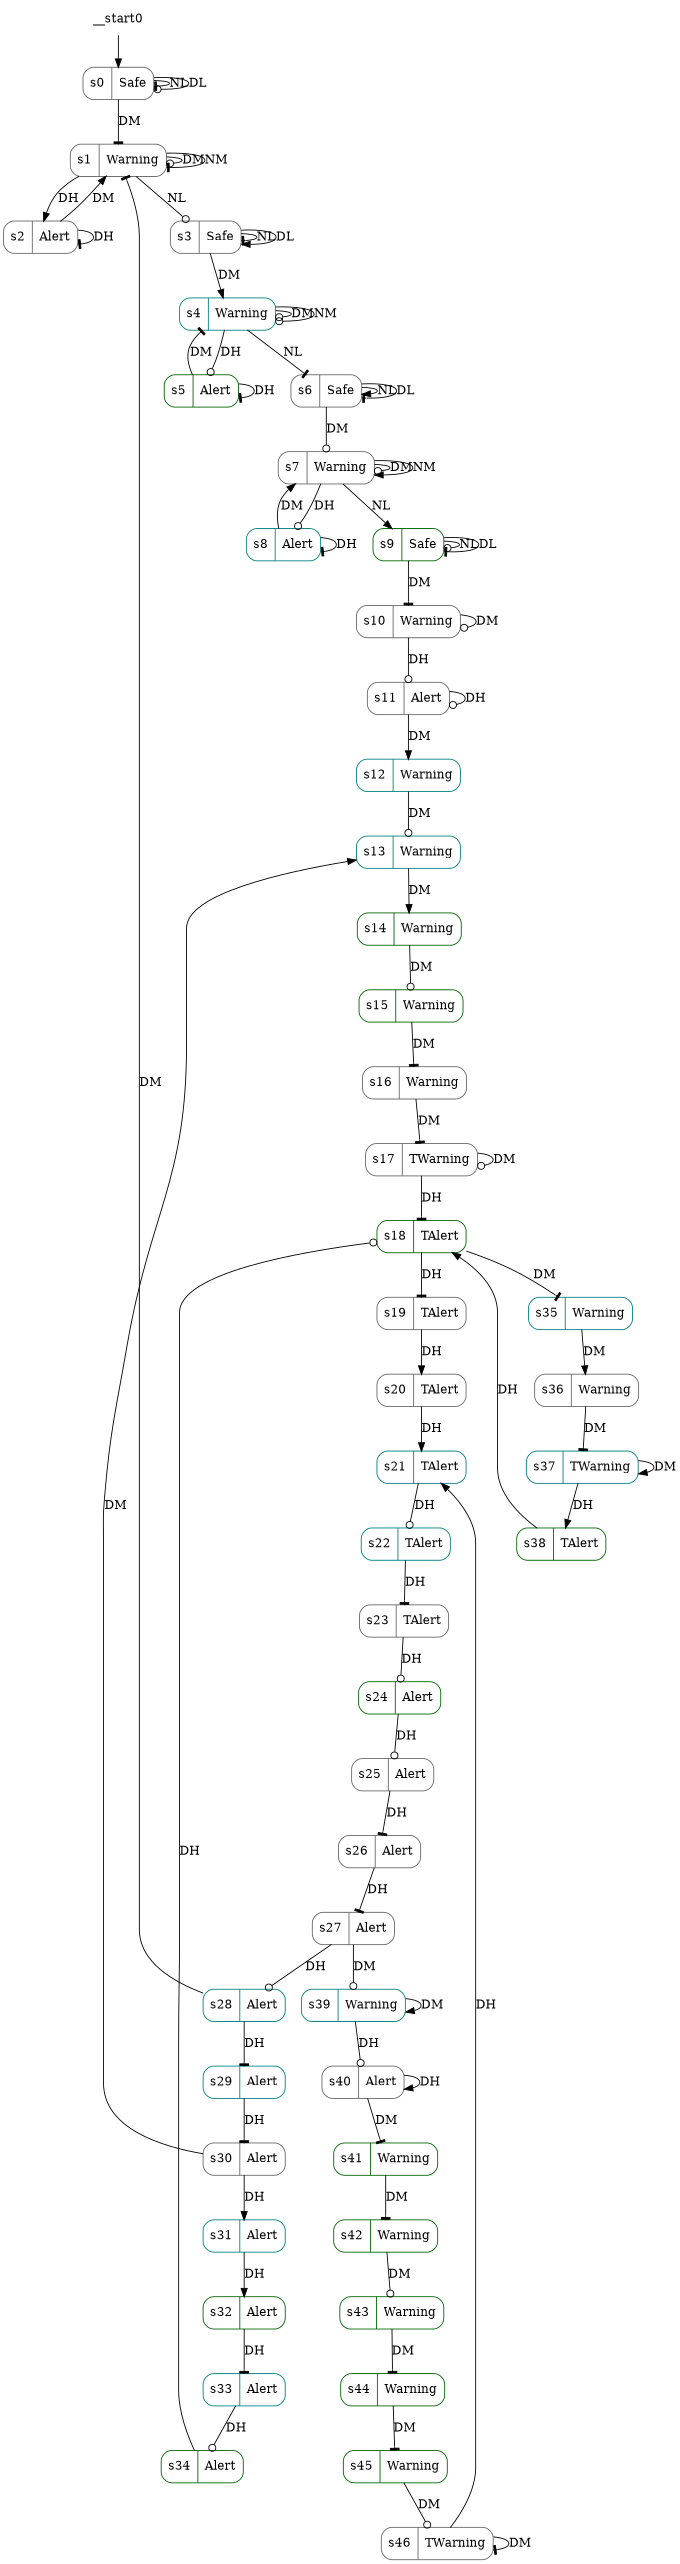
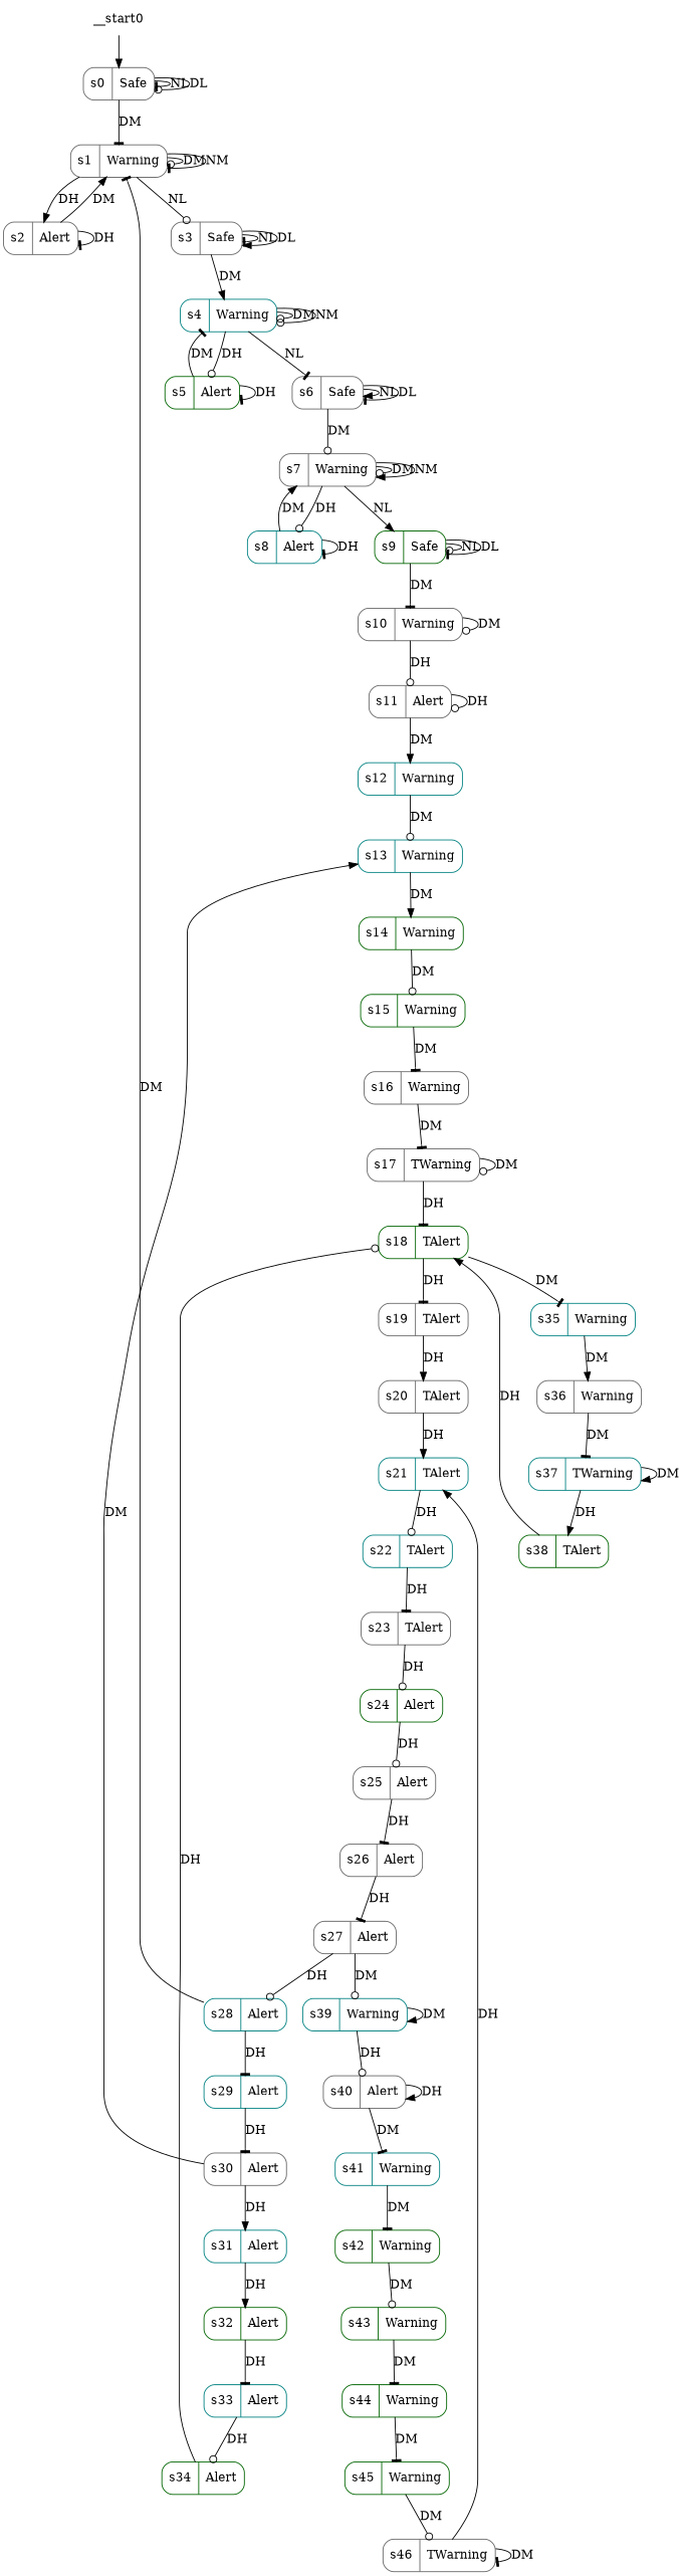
  digraph {
    node [color=gray40 shape=record style=rounded]
    edge [arrowhead=tee]
    n1 [label="s0|Safe"]
    n2 [label="s1|Warning"]
    n3 [label="s2|Alert"]
    n4 [label="s3|Safe"]
    n5 [color=teal label="s4|Warning"]
    n6 [color=darkgreen label="s5|Alert"]
    n7 [label="s6|Safe"]
    n8 [label="s7|Warning"]
    n9 [color=teal label="s8|Alert"]
    n10 [color=darkgreen label="s9|Safe"]
    n11 [label="s10|Warning"]
    n12 [label="s11|Alert"]
    n13 [color=teal label="s12|Warning"]
    n14 [color=teal label="s13|Warning"]
    n15 [color=darkgreen label="s14|Warning"]
    n16 [color=darkgreen label="s15|Warning"]
    n17 [label="s16|Warning"]
    n18 [label="s17|TWarning"]
    n19 [color=darkgreen label="s18|TAlert"]
    n20 [label="s19|TAlert"]
    n21 [color=teal label="s35|Warning"]
    n22 [label="s20|TAlert"]
    n23 [label="s36|Warning"]
    n24 [color=teal label="s21|TAlert"]
    n25 [color=teal label="s22|TAlert"]
    n26 [label="s23|TAlert"]
    n27 [color=darkgreen label="s24|Alert"]
    n28 [label="s25|Alert"]
    n29 [label="s26|Alert"]
    n30 [label="s27|Alert"]
    n31 [color=teal label="s28|Alert"]
    n32 [color=teal label="s39|Warning"]
    n33 [color=teal label="s29|Alert"]
    n34 [label="s40|Alert"]
    n35 [label="s30|Alert"]
    n36 [color=teal label="s31|Alert"]
    n37 [color=darkgreen label="s32|Alert"]
    n38 [color=teal label="s33|Alert"]
    n39 [color=darkgreen label="s34|Alert"]
    n40 [color=teal label="s37|TWarning"]
    n41 [color=darkgreen label="s38|TAlert"]
-   n42 [color=darkgreen label="s41|Warning"]
+   n42 [color=teal label="s41|Warning"]
    n43 [color=darkgreen label="s42|Warning"]
    n44 [color=darkgreen label="s43|Warning"]
    n45 [color=darkgreen label="s44|Warning"]
    n46 [color=darkgreen label="s45|Warning"]
    n47 [label="s46|TWarning"]
    __start0 [color=darkgreen shape=none style=""]
    n1 -> n1 [label=NL]
    n1 -> n1 [arrowhead=odot label=DL]
    n1 -> n2 [label=DM]
    n2 -> n2 [arrowhead=odot label=DM]
    n2 -> n2 [label=NM]
    n2 -> n3 [arrowhead=normal label=DH]
    n2 -> n4 [arrowhead=odot label=NL]
    n3 -> n2 [arrowhead=normal label=DM]
    n3 -> n3 [label=DH]
    n4 -> n4 [label=NL]
    n4 -> n4 [arrowhead=normal label=DL]
    n4 -> n5 [arrowhead=normal label=DM]
    n5 -> n5 [arrowhead=odot label=DM]
    n5 -> n5 [arrowhead=odot label=NM]
    n5 -> n6 [arrowhead=odot label=DH]
    n5 -> n7 [label=NL]
    n6 -> n5 [label=DM]
    n6 -> n6 [label=DH]
    n7 -> n7 [arrowhead=normal label=NL]
    n7 -> n7 [label=DL]
    n7 -> n8 [arrowhead=odot label=DM]
    n8 -> n8 [arrowhead=odot label=DM]
    n8 -> n8 [arrowhead=normal label=NM]
    n8 -> n9 [arrowhead=odot label=DH]
    n8 -> n10 [arrowhead=normal label=NL]
    n9 -> n8 [arrowhead=normal label=DM]
    n9 -> n9 [label=DH]
    n10 -> n10 [arrowhead=odot label=NL]
    n10 -> n10 [label=DL]
    n10 -> n11 [label=DM]
    n11 -> n11 [arrowhead=odot label=DM]
    n11 -> n12 [arrowhead=odot label=DH]
    n12 -> n12 [arrowhead=odot label=DH]
    n12 -> n13 [arrowhead=normal label=DM]
    n13 -> n14 [arrowhead=odot label=DM]
    n14 -> n15 [arrowhead=normal label=DM]
    n15 -> n16 [arrowhead=odot label=DM]
    n16 -> n17 [label=DM]
    n17 -> n18 [label=DM]
    n18 -> n18 [arrowhead=odot label=DM]
    n18 -> n19 [label=DH]
    n19 -> n20 [label=DH]
    n19 -> n21 [label=DM]
    n20 -> n22 [arrowhead=normal label=DH]
    n21 -> n23 [arrowhead=normal label=DM]
    n22 -> n24 [arrowhead=normal label=DH]
    n23 -> n40 [label=DM]
    n24 -> n25 [arrowhead=odot label=DH]
    n25 -> n26 [label=DH]
    n26 -> n27 [arrowhead=odot label=DH]
    n27 -> n28 [arrowhead=odot label=DH]
    n28 -> n29 [label=DH]
    n29 -> n30 [label=DH]
    n30 -> n31 [arrowhead=odot label=DH]
    n30 -> n32 [arrowhead=odot label=DM]
    n31 -> n2 [label=DM]
    n31 -> n33 [label=DH]
    n32 -> n32 [arrowhead=normal label=DM]
    n32 -> n34 [arrowhead=odot label=DH]
    n33 -> n35 [label=DH]
    n34 -> n34 [arrowhead=normal label=DH]
    n34 -> n42 [label=DM]
    n35 -> n14 [arrowhead=normal label=DM]
    n35 -> n36 [arrowhead=normal label=DH]
    n36 -> n37 [arrowhead=normal label=DH]
    n37 -> n38 [label=DH]
    n38 -> n39 [arrowhead=odot label=DH]
    n39 -> n19 [arrowhead=odot label=DH]
    n40 -> n40 [arrowhead=normal label=DM]
    n40 -> n41 [arrowhead=normal label=DH]
    n41 -> n19 [arrowhead=normal label=DH]
    n42 -> n43 [label=DM]
    n43 -> n44 [arrowhead=odot label=DM]
    n44 -> n45 [label=DM]
    n45 -> n46 [label=DM]
    n46 -> n47 [arrowhead=odot label=DM]
    n47 -> n24 [arrowhead=normal label=DH]
    n47 -> n47 [label=DM]
    __start0 -> n1 [arrowhead=normal]
  }
